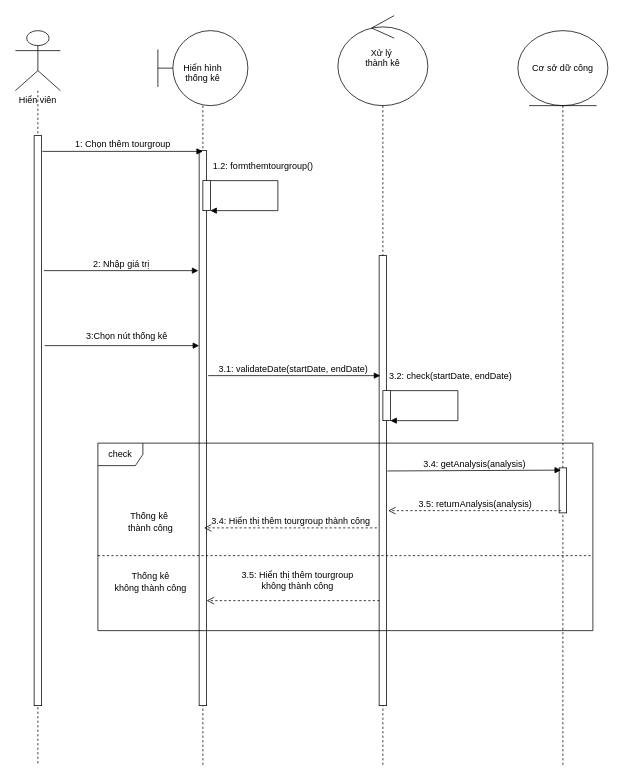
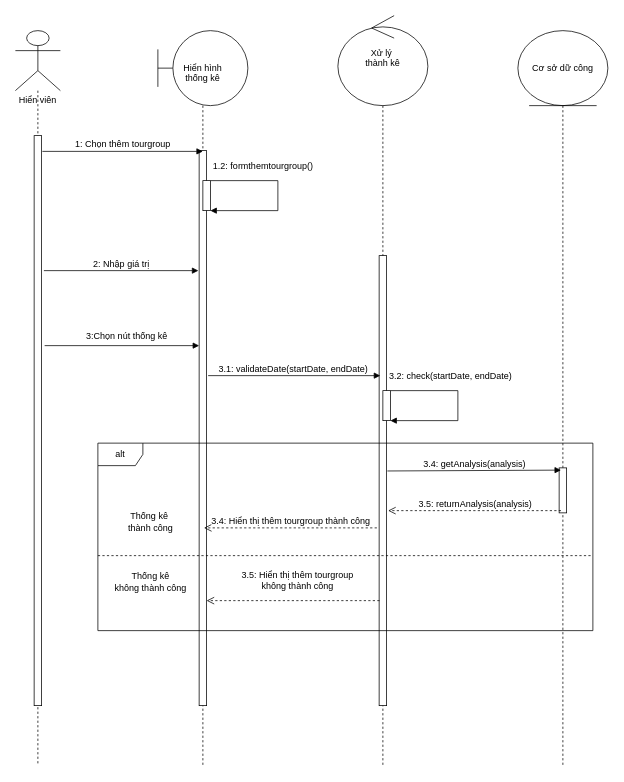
  <mxCell id="0" />
  <mxCell id="1" parent="0" />
  <mxCell id="2" value="&lt;br style=&quot;font-size: 12px;&quot;&gt;&lt;br style=&quot;font-size: 12px;&quot;&gt;&lt;br style=&quot;font-size: 12px;&quot;&gt;Hiển viên" style="shape=umlLifeline;participant=umlActor;perimeter=lifelinePerimeter;whiteSpace=wrap;html=1;container=1;collapsible=0;recursiveResize=0;verticalAlign=top;spacingTop=36;outlineConnect=0;size=80;fontSize=12;" parent="1" vertex="1"><mxGeometry x="20" y="40" width="60" height="980" as="geometry" /></mxCell>
  <mxCell id="3" value="" style="html=1;points=[];perimeter=orthogonalPerimeter;fontSize=12;" parent="2" vertex="1"><mxGeometry x="25" y="140" width="10" height="760" as="geometry" /></mxCell>
  <mxCell id="4" value="Hiển hình&lt;br style=&quot;font-size: 12px&quot;&gt;thống kê" style="shape=umlLifeline;participant=umlBoundary;perimeter=lifelinePerimeter;whiteSpace=wrap;html=1;container=1;collapsible=0;recursiveResize=0;verticalAlign=top;spacingTop=36;outlineConnect=0;size=100;fontSize=12;" parent="1" vertex="1"><mxGeometry x="210" y="40" width="120" height="980" as="geometry" /></mxCell>
  <mxCell id="5" value="" style="html=1;points=[];perimeter=orthogonalPerimeter;fontSize=12;" parent="4" vertex="1"><mxGeometry x="55" y="160" width="10" height="740" as="geometry" /></mxCell>
  <mxCell id="6" value="Xử lý&amp;nbsp;&lt;br&gt;thành kê" style="shape=umlLifeline;participant=umlControl;perimeter=lifelinePerimeter;whiteSpace=wrap;html=1;container=1;collapsible=0;recursiveResize=0;verticalAlign=top;spacingTop=36;outlineConnect=0;size=120;fontSize=12;" parent="1" vertex="1"><mxGeometry x="450" width="120" height="1000" as="geometry" y="20" /></mxCell>
  <mxCell id="7" value="" style="html=1;points=[];perimeter=orthogonalPerimeter;fontSize=12;" parent="6" vertex="1"><mxGeometry x="55" y="320" width="10" height="600" as="geometry" /></mxCell>
  <mxCell id="8" value="Cơ sở dữ công" style="shape=umlLifeline;participant=umlEntity;perimeter=lifelinePerimeter;whiteSpace=wrap;html=1;container=1;collapsible=0;recursiveResize=0;verticalAlign=top;spacingTop=36;outlineConnect=0;size=100;fontSize=12;" parent="1" vertex="1"><mxGeometry x="690" y="40" width="120" height="980" as="geometry" /></mxCell>
  <mxCell id="9" value="" style="html=1;points=[];perimeter=orthogonalPerimeter;fontSize=12;" parent="8" vertex="1"><mxGeometry x="55" y="583" width="10" height="60" as="geometry" /></mxCell>
  <mxCell id="10" value="1: Chọn thêm tourgroup" style="html=1;verticalAlign=bottom;endArrow=block;fontSize=12;" parent="1" edge="1"><mxGeometry width="80" relative="1" as="geometry"><mxPoint x="56" y="201" as="sourcePoint" /><mxPoint x="270" y="201" as="targetPoint" /></mxGeometry></mxCell>
  <mxCell id="11" value="" style="html=1;points=[];perimeter=orthogonalPerimeter;fontSize=12;" parent="1" vertex="1"><mxGeometry x="270" y="240" width="10" height="40" as="geometry" /></mxCell>
  <mxCell id="12" value="1.2: formthemtourgroup()" style="html=1;verticalAlign=bottom;endArrow=block;fontSize=12;rounded=0;" parent="1" edge="1"><mxGeometry x="-0.364" y="10" width="80" relative="1" as="geometry"><mxPoint x="280" y="240" as="sourcePoint" /><mxPoint x="280" y="280" as="targetPoint" /><Array as="points"><mxPoint x="370" y="240" /><mxPoint x="370" y="280" /></Array><mxPoint as="offset" /></mxGeometry></mxCell>
  <mxCell id="13" value="2: Nhập giá trị" style="html=1;verticalAlign=bottom;endArrow=block;fontSize=12;" parent="1" edge="1"><mxGeometry width="80" relative="1" as="geometry"><mxPoint x="58" y="360" as="sourcePoint" /><mxPoint x="264" y="360" as="targetPoint" /></mxGeometry></mxCell>
  <mxCell id="14" value="3.1: validateDate(startDate, endDate)&amp;nbsp;" style="html=1;verticalAlign=bottom;endArrow=block;fontSize=12;" parent="1" edge="1"><mxGeometry width="80" relative="1" as="geometry"><mxPoint x="277" y="500" as="sourcePoint" /><mxPoint x="506.5" y="500" as="targetPoint" /></mxGeometry></mxCell>
  <mxCell id="15" value="3:Chọn nút thống kê&amp;nbsp;" style="html=1;verticalAlign=bottom;endArrow=block;fontSize=12;" parent="1" edge="1"><mxGeometry x="0.078" y="5" width="80" relative="1" as="geometry"><mxPoint x="59" y="460" as="sourcePoint" /><mxPoint x="265" y="460" as="targetPoint" /><mxPoint y="1" as="offset" /></mxGeometry></mxCell>
  <mxCell id="16" value="" style="html=1;points=[];perimeter=orthogonalPerimeter;fontSize=12;" parent="1" vertex="1"><mxGeometry x="510" y="520" width="10" height="40" as="geometry" /></mxCell>
  <mxCell id="17" value="3.2: check(startDate, endDate)" style="html=1;verticalAlign=bottom;endArrow=block;fontSize=12;rounded=0;" parent="1" edge="1"><mxGeometry x="-0.273" y="10" width="80" relative="1" as="geometry"><mxPoint x="520" y="520" as="sourcePoint" /><mxPoint x="520" y="560" as="targetPoint" /><Array as="points"><mxPoint x="610" y="520" /><mxPoint x="610" y="560" /></Array><mxPoint as="offset" /></mxGeometry></mxCell>
  <mxCell id="18" value="3.4: getAnalysis(analysis)" style="html=1;verticalAlign=bottom;endArrow=block;fontSize=12;exitX=1.3;exitY=0.717;exitDx=0;exitDy=0;exitPerimeter=0;" parent="1" edge="1"><mxGeometry width="80" relative="1" as="geometry"><mxPoint x="516" y="627.14" as="sourcePoint" /><mxPoint x="747.5" y="626" as="targetPoint" /></mxGeometry></mxCell>
  <mxCell id="19" value="3.4: Hiển thị thêm tourgroup thành công" style="html=1;verticalAlign=bottom;endArrow=open;dashed=1;endSize=8;fontSize=12;" parent="1" edge="1"><mxGeometry relative="1" as="geometry"><mxPoint x="502" y="703" as="sourcePoint" /><mxPoint x="271.5" y="703" as="targetPoint" /></mxGeometry></mxCell>
  <mxCell id="20" value="3.5: Hiển thị thêm tourgroup &lt;br&gt;không thành công" style="html=1;verticalAlign=bottom;endArrow=open;dashed=1;endSize=8;fontSize=12;" parent="1" edge="1"><mxGeometry x="-0.041" y="-10" relative="1" as="geometry"><mxPoint x="505.5" y="800" as="sourcePoint" /><mxPoint x="275" y="800" as="targetPoint" /><mxPoint x="1" as="offset" /></mxGeometry></mxCell>
  <mxCell id="21" value="" style="endArrow=none;dashed=1;html=1;fontSize=12;" parent="1" edge="1"><mxGeometry width="50" height="50" relative="1" as="geometry"><mxPoint x="130" y="740" as="sourcePoint" /><mxPoint x="790" y="740" as="targetPoint" /></mxGeometry></mxCell>
  <mxCell id="22" value="Thống kê&amp;nbsp;&lt;br&gt;thành công" style="text;html=1;align=center;verticalAlign=middle;resizable=0;points=[];autosize=1;fontSize=12;" parent="1" vertex="1"><mxGeometry x="165" y="680" width="70" height="30" as="geometry" /></mxCell>
  <mxCell id="23" value="Thống kê&lt;br&gt;không thành công" style="text;html=1;align=center;verticalAlign=middle;resizable=0;points=[];autosize=1;fontSize=12;" parent="1" vertex="1"><mxGeometry x="145" y="760" width="110" height="30" as="geometry" /></mxCell>
- <mxCell id="24" value="check" style="shape=umlFrame;whiteSpace=wrap;html=1;fontSize=12;" parent="1" vertex="1"><mxGeometry x="130" y="590" width="660" height="250" as="geometry" /></mxCell>
+ <mxCell id="24" value="alt" style="shape=umlFrame;whiteSpace=wrap;html=1;fontSize=12;" parent="1" vertex="1"><mxGeometry x="130" y="590" width="660" height="250" as="geometry" /></mxCell>
  <mxCell id="25" value="3.5: returnAnalysis(analysis)" style="html=1;verticalAlign=bottom;endArrow=open;dashed=1;endSize=8;fontSize=12;" edge="1" parent="1"><mxGeometry relative="1" as="geometry"><mxPoint x="747.5" y="680" as="sourcePoint" /><mxPoint x="517" y="680" as="targetPoint" /></mxGeometry></mxCell>
